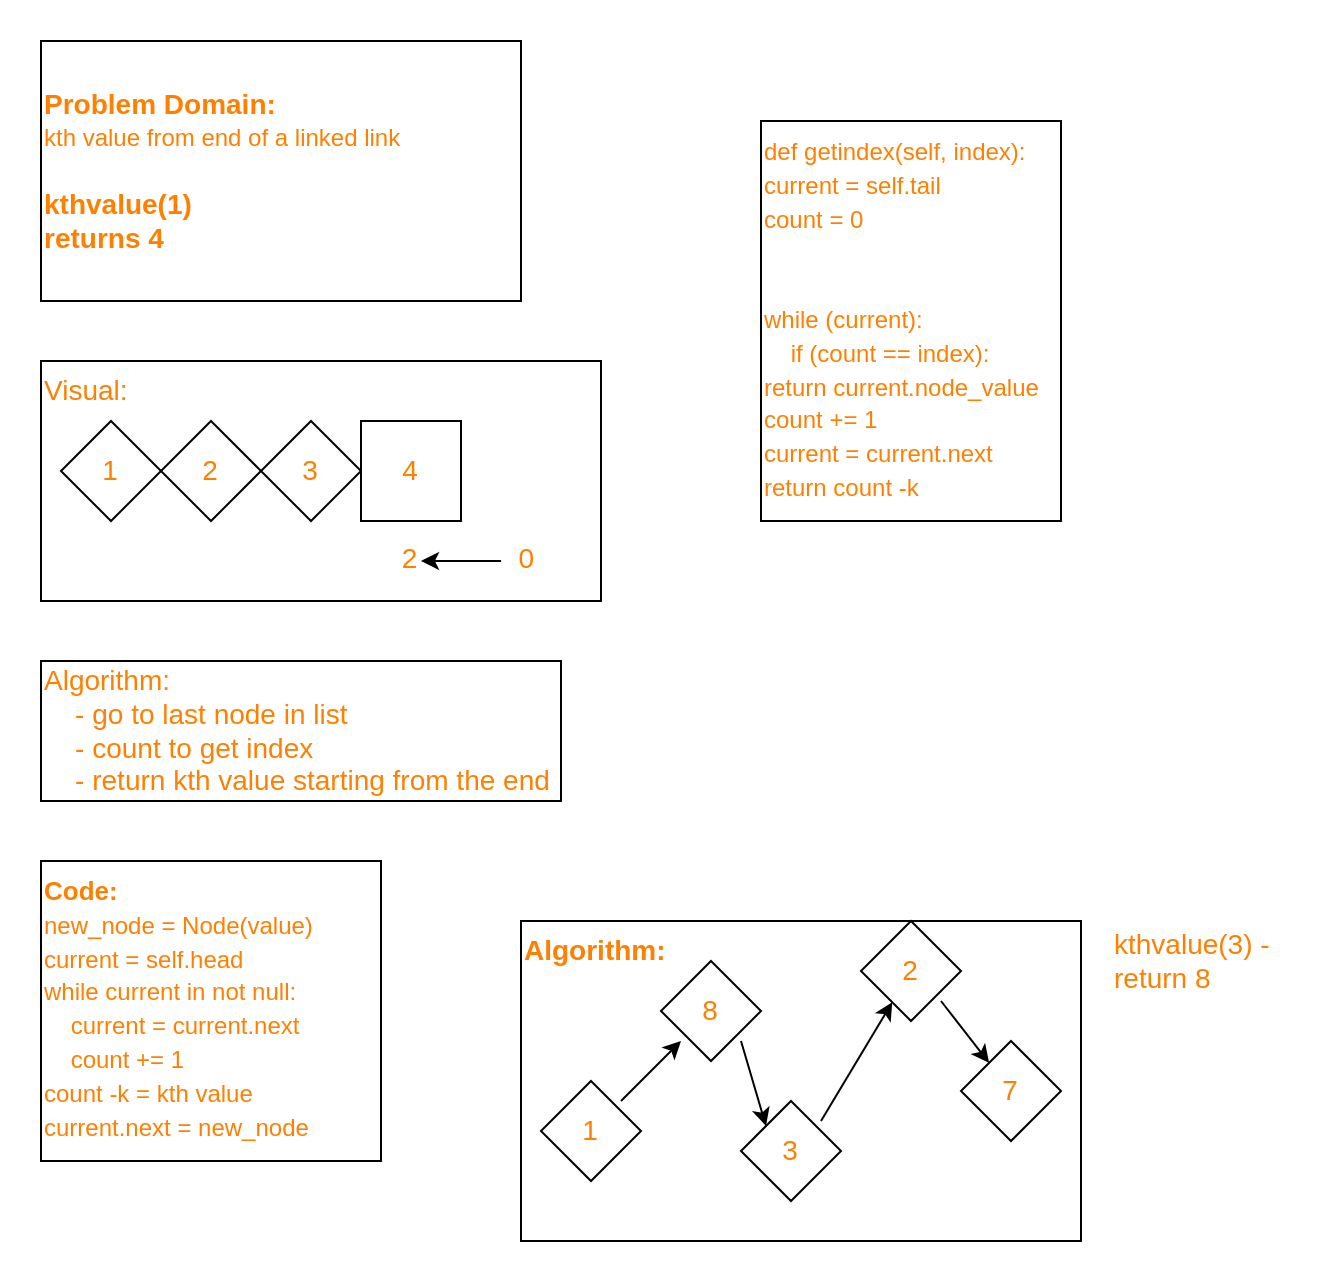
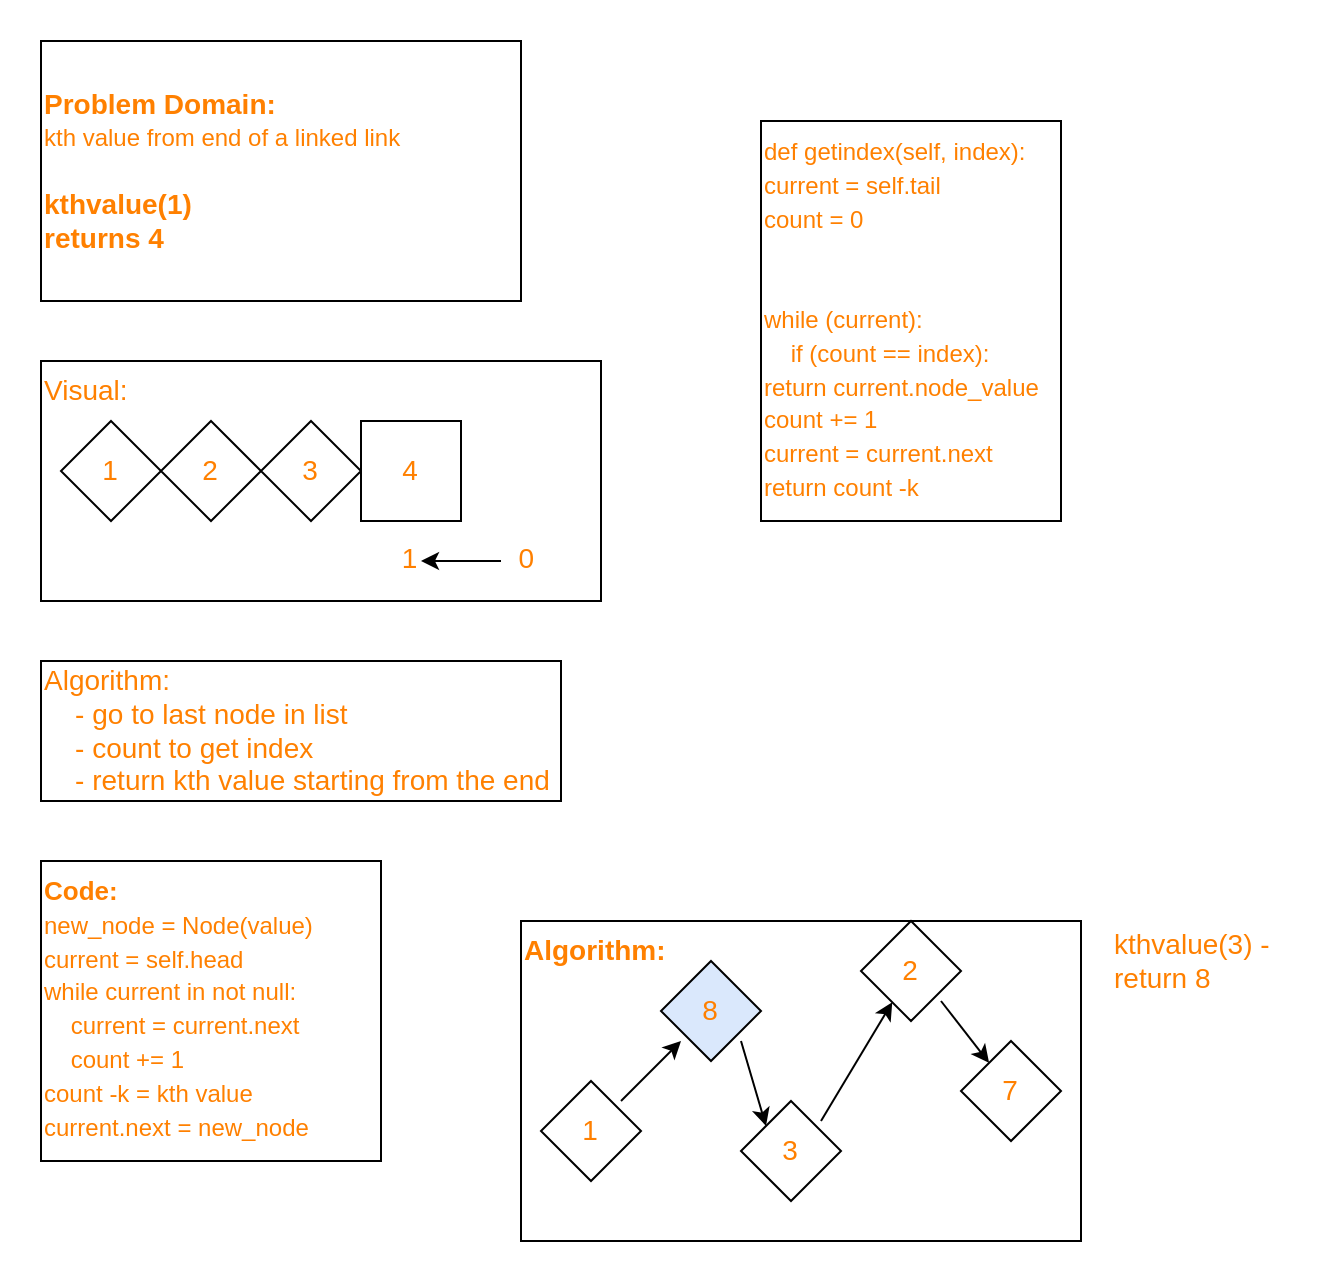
  <mxCell id="0" />
  <mxCell id="1" parent="0" />
  <mxCell id="2" value="&lt;font color=&quot;#ff8000&quot;&gt;Problem Domain:&lt;br style=&quot;font-size: 12px&quot;&gt;&lt;/font&gt;&lt;font&gt;&lt;font color=&quot;#ff8000&quot;&gt;&lt;span style=&quot;font-weight: normal&quot;&gt;&lt;font style=&quot;font-size: 12px&quot;&gt;kth value from end of a linked link&lt;/font&gt;&lt;/span&gt;&lt;br&gt;&lt;br&gt;kthvalue(1)&lt;br&gt;returns 4&lt;/font&gt;&lt;br&gt;&lt;/font&gt;" style="whiteSpace=wrap;html=1;fontSize=14;fontStyle=1;align=left;" vertex="1" parent="1"><mxGeometry x="20" y="20" width="240" height="130" as="geometry" /></mxCell>
- <mxCell id="3" value="&lt;font color=&quot;#ff8000&quot;&gt;Visual:&lt;br&gt;&lt;br&gt;&lt;br&gt;&lt;br&gt;&lt;br&gt;&amp;nbsp; &amp;nbsp; &amp;nbsp; &amp;nbsp; &amp;nbsp; &amp;nbsp; &amp;nbsp; &amp;nbsp; &amp;nbsp; &amp;nbsp; &amp;nbsp; &amp;nbsp; &amp;nbsp; &amp;nbsp; &amp;nbsp; &amp;nbsp; &amp;nbsp; &amp;nbsp; &amp;nbsp; &amp;nbsp; &amp;nbsp; &amp;nbsp; &amp;nbsp; 2&amp;nbsp; &amp;nbsp; &amp;nbsp; &amp;nbsp; &amp;nbsp; &amp;nbsp; &amp;nbsp;0&lt;br&gt;&lt;/font&gt;" style="whiteSpace=wrap;html=1;fontSize=14;align=left;verticalAlign=top;" vertex="1" parent="1"><mxGeometry x="20" y="180" width="280" height="120" as="geometry" /></mxCell>
+ <mxCell id="3" value="&lt;font color=&quot;#ff8000&quot;&gt;Visual:&lt;br&gt;&lt;br&gt;&lt;br&gt;&lt;br&gt;&lt;br&gt;&amp;nbsp; &amp;nbsp; &amp;nbsp; &amp;nbsp; &amp;nbsp; &amp;nbsp; &amp;nbsp; &amp;nbsp; &amp;nbsp; &amp;nbsp; &amp;nbsp; &amp;nbsp; &amp;nbsp; &amp;nbsp; &amp;nbsp; &amp;nbsp; &amp;nbsp; &amp;nbsp; &amp;nbsp; &amp;nbsp; &amp;nbsp; &amp;nbsp; &amp;nbsp; 1&amp;nbsp; &amp;nbsp; &amp;nbsp; &amp;nbsp; &amp;nbsp; &amp;nbsp; &amp;nbsp;0&lt;br&gt;&lt;/font&gt;" style="whiteSpace=wrap;html=1;fontSize=14;align=left;verticalAlign=top;" vertex="1" parent="1"><mxGeometry x="20" y="180" width="280" height="120" as="geometry" /></mxCell>
  <mxCell id="4" value="&lt;font color=&quot;#ff8000&quot;&gt;1&lt;/font&gt;" style="rhombus;whiteSpace=wrap;html=1;fontSize=14;" vertex="1" parent="1"><mxGeometry x="30" y="210" width="50" height="50" as="geometry" /></mxCell>
  <mxCell id="5" value="&lt;font color=&quot;#ff8000&quot;&gt;2&lt;/font&gt;" style="rhombus;whiteSpace=wrap;html=1;fontSize=14;" vertex="1" parent="1"><mxGeometry x="80" y="210" width="50" height="50" as="geometry" /></mxCell>
  <mxCell id="6" value="&lt;font color=&quot;#ff8000&quot;&gt;3&lt;/font&gt;" style="rhombus;whiteSpace=wrap;html=1;fontSize=14;" vertex="1" parent="1"><mxGeometry x="130" y="210" width="50" height="50" as="geometry" /></mxCell>
  <mxCell id="7" value="&lt;font color=&quot;#ff8000&quot;&gt;4&lt;/font&gt;" style="whiteSpace=wrap;html=1;fontSize=14;rounded=0;" vertex="1" parent="1"><mxGeometry x="180" y="210" width="50" height="50" as="geometry" /></mxCell>
  <mxCell id="8" value="" style="endArrow=classic;html=1;fontSize=14;" edge="1" parent="1"><mxGeometry width="50" height="50" relative="1" as="geometry"><mxPoint x="250" y="280" as="sourcePoint" /><mxPoint x="210" y="280" as="targetPoint" /></mxGeometry></mxCell>
  <mxCell id="9" value="&lt;font color=&quot;#ff8000&quot; style=&quot;line-height: 100%&quot;&gt;Algorithm:&lt;br&gt;&amp;nbsp; &amp;nbsp; - go to last node in list&lt;br&gt;&amp;nbsp; &amp;nbsp; - count to get index&lt;br&gt;&amp;nbsp; &amp;nbsp; - return kth value starting from the end&lt;br&gt;&lt;/font&gt;" style="whiteSpace=wrap;html=1;fontSize=14;align=left;" vertex="1" parent="1"><mxGeometry x="20" y="330" width="260" height="70" as="geometry" /></mxCell>
  <mxCell id="10" value="&lt;b style=&quot;font-size: 13px&quot;&gt;&lt;span style=&quot;font-size: 13px&quot;&gt;Code:&lt;/span&gt;&lt;font style=&quot;font-size: 13px&quot;&gt;&lt;br&gt;&lt;/font&gt;&lt;/b&gt;&lt;font&gt;&lt;font style=&quot;font-size: 12px&quot;&gt;new_node = Node(value)&lt;br&gt;current = self.head&lt;br&gt;while current in not null:&lt;br&gt;&amp;nbsp; &amp;nbsp; current = current.next&lt;br&gt;&amp;nbsp; &amp;nbsp; count += 1&lt;br&gt;count -k = kth value&lt;br&gt;current.next = new_node&lt;/font&gt;&lt;br&gt;&lt;/font&gt;" style="whiteSpace=wrap;html=1;fontSize=14;verticalAlign=top;fontColor=#FF8000;align=left;" vertex="1" parent="1"><mxGeometry x="20" y="430" width="170" height="150" as="geometry" /></mxCell>
  <mxCell id="11" value="&lt;font style=&quot;font-size: 12px&quot;&gt;def getindex(self, index):&lt;br&gt;current = self.tail&lt;br&gt;count = 0&lt;br&gt;&lt;br&gt;&lt;br&gt;while (current):&lt;br&gt;&amp;nbsp; &amp;nbsp; if (count == index):&lt;br&gt;return current.node_value&lt;br&gt;count += 1&lt;br&gt;current = current.next&lt;br&gt;return count -k&lt;br&gt;&lt;/font&gt;" style="whiteSpace=wrap;html=1;fontSize=14;fontColor=#FF8000;align=left;verticalAlign=top;" vertex="1" parent="1"><mxGeometry x="380" y="60" width="150" height="200" as="geometry" /></mxCell>
  <mxCell id="12" value="Algorithm:" style="whiteSpace=wrap;html=1;fontSize=14;fontColor=#FF8000;verticalAlign=top;fontStyle=1;align=left;" vertex="1" parent="1"><mxGeometry x="260" y="460" width="280" height="160" as="geometry" /></mxCell>
  <mxCell id="13" value="&lt;font color=&quot;#ff8000&quot;&gt;1&lt;/font&gt;" style="rhombus;whiteSpace=wrap;html=1;fontSize=14;" vertex="1" parent="1"><mxGeometry x="270" y="540" width="50" height="50" as="geometry" /></mxCell>
- <mxCell id="14" value="&lt;font color=&quot;#ff8000&quot;&gt;8&lt;/font&gt;" style="rhombus;whiteSpace=wrap;html=1;fontSize=14;" vertex="1" parent="1"><mxGeometry x="330" y="480" width="50" height="50" as="geometry" /></mxCell>
+ <mxCell id="14" value="&lt;font color=&quot;#ff8000&quot;&gt;8&lt;/font&gt;" style="rhombus;whiteSpace=wrap;html=1;fontSize=14;fillColor=#dae8fc;" vertex="1" parent="1"><mxGeometry x="330" y="480" width="50" height="50" as="geometry" /></mxCell>
  <mxCell id="15" value="&lt;font color=&quot;#ff8000&quot;&gt;3&lt;/font&gt;" style="rhombus;whiteSpace=wrap;html=1;fontSize=14;" vertex="1" parent="1"><mxGeometry x="370" y="550" width="50" height="50" as="geometry" /></mxCell>
  <mxCell id="16" value="&lt;font color=&quot;#ff8000&quot;&gt;2&lt;/font&gt;" style="rhombus;whiteSpace=wrap;html=1;fontSize=14;" vertex="1" parent="1"><mxGeometry x="430" y="460" width="50" height="50" as="geometry" /></mxCell>
  <mxCell id="17" value="&lt;font color=&quot;#ff8000&quot;&gt;7&lt;/font&gt;" style="rhombus;whiteSpace=wrap;html=1;fontSize=14;" vertex="1" parent="1"><mxGeometry x="480" y="520" width="50" height="50" as="geometry" /></mxCell>
  <mxCell id="18" value="" style="endArrow=classic;html=1;fontSize=14;fontColor=#FF8000;" edge="1" parent="1"><mxGeometry width="50" height="50" relative="1" as="geometry"><mxPoint x="310" y="550" as="sourcePoint" /><mxPoint x="340" y="520" as="targetPoint" /></mxGeometry></mxCell>
  <mxCell id="19" value="" style="endArrow=classic;html=1;fontSize=14;fontColor=#FF8000;entryX=0;entryY=0;entryDx=0;entryDy=0;" edge="1" parent="1" target="15"><mxGeometry width="50" height="50" relative="1" as="geometry"><mxPoint x="370" y="520" as="sourcePoint" /><mxPoint x="420" y="470" as="targetPoint" /></mxGeometry></mxCell>
  <mxCell id="20" value="" style="endArrow=classic;html=1;fontSize=14;fontColor=#FF8000;" edge="1" parent="1" target="16"><mxGeometry width="50" height="50" relative="1" as="geometry"><mxPoint x="410" y="560" as="sourcePoint" /><mxPoint x="460" y="510" as="targetPoint" /></mxGeometry></mxCell>
  <mxCell id="21" value="" style="endArrow=classic;html=1;fontSize=14;fontColor=#FF8000;" edge="1" parent="1" target="17"><mxGeometry width="50" height="50" relative="1" as="geometry"><mxPoint x="470" y="500" as="sourcePoint" /><mxPoint x="520" y="450" as="targetPoint" /></mxGeometry></mxCell>
  <mxCell id="22" value="kthvalue(3) -&lt;br&gt;return 8" style="text;html=1;align=left;verticalAlign=middle;resizable=0;points=[];autosize=1;fontSize=14;fontColor=#FF8000;" vertex="1" parent="1"><mxGeometry x="555" y="460" width="90" height="40" as="geometry" /></mxCell>
